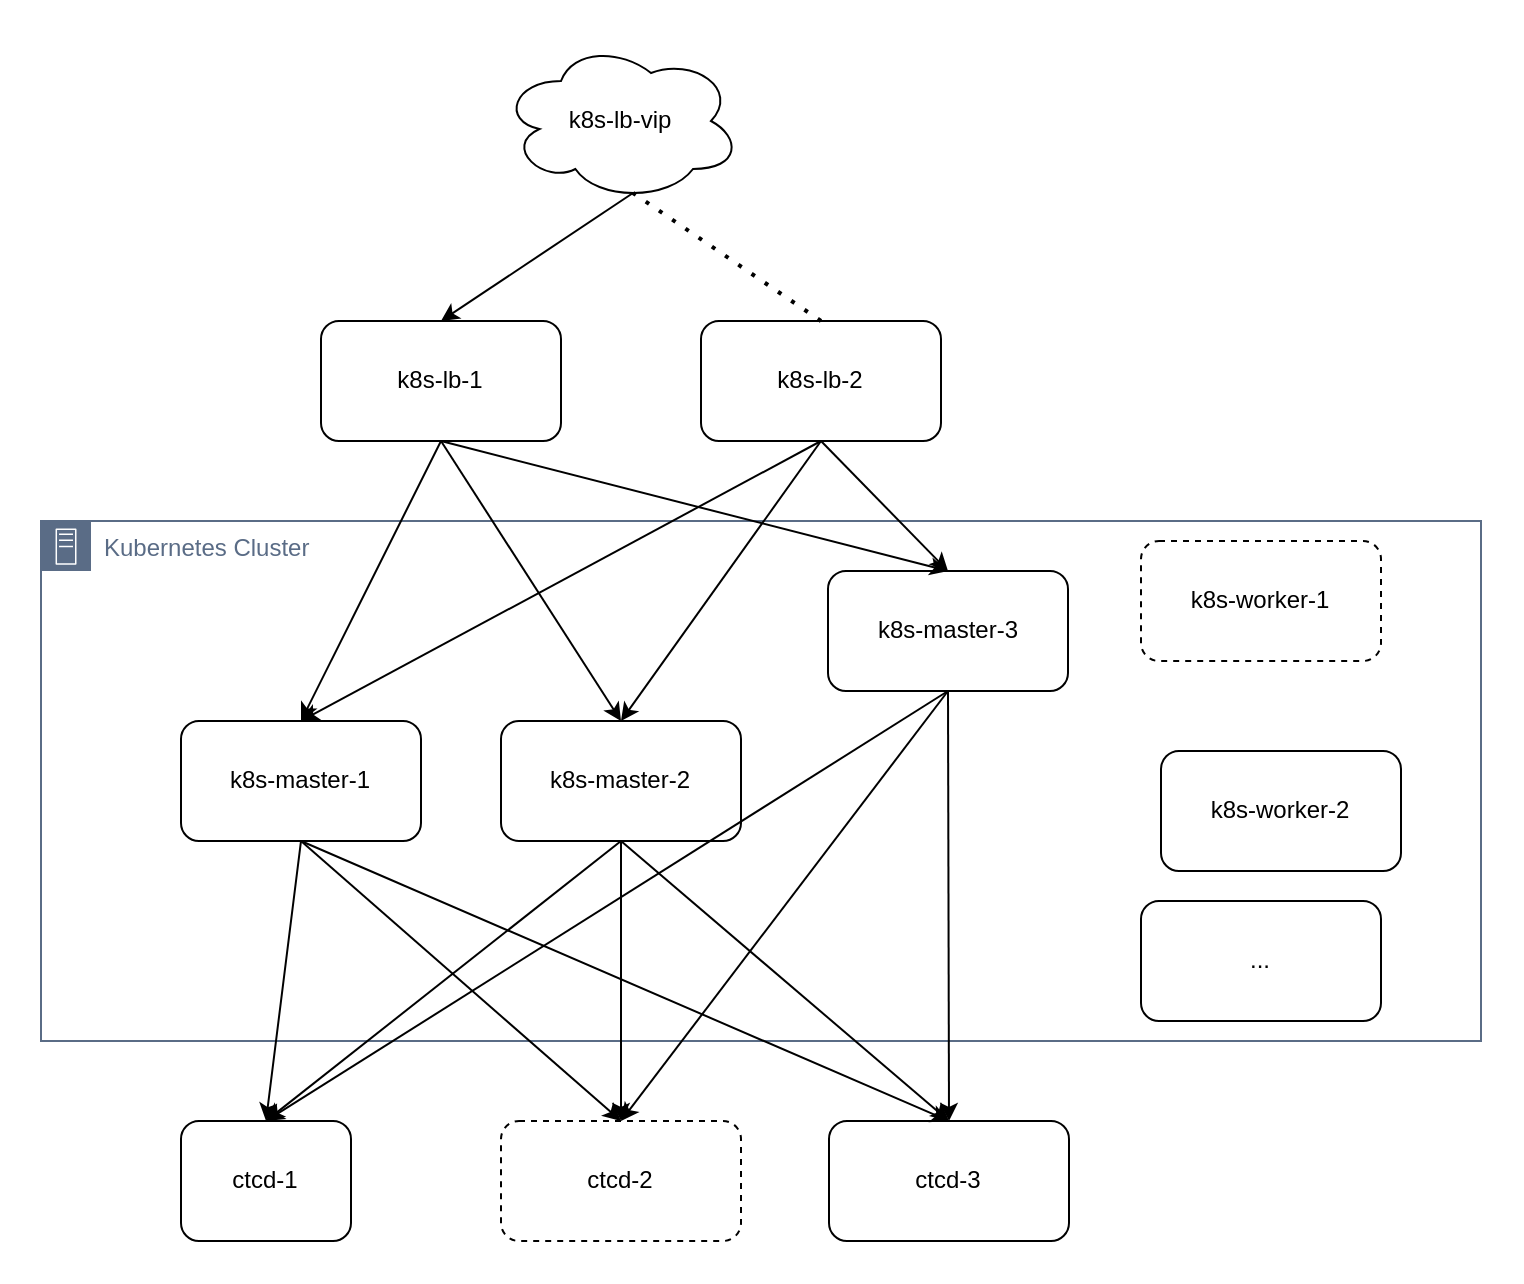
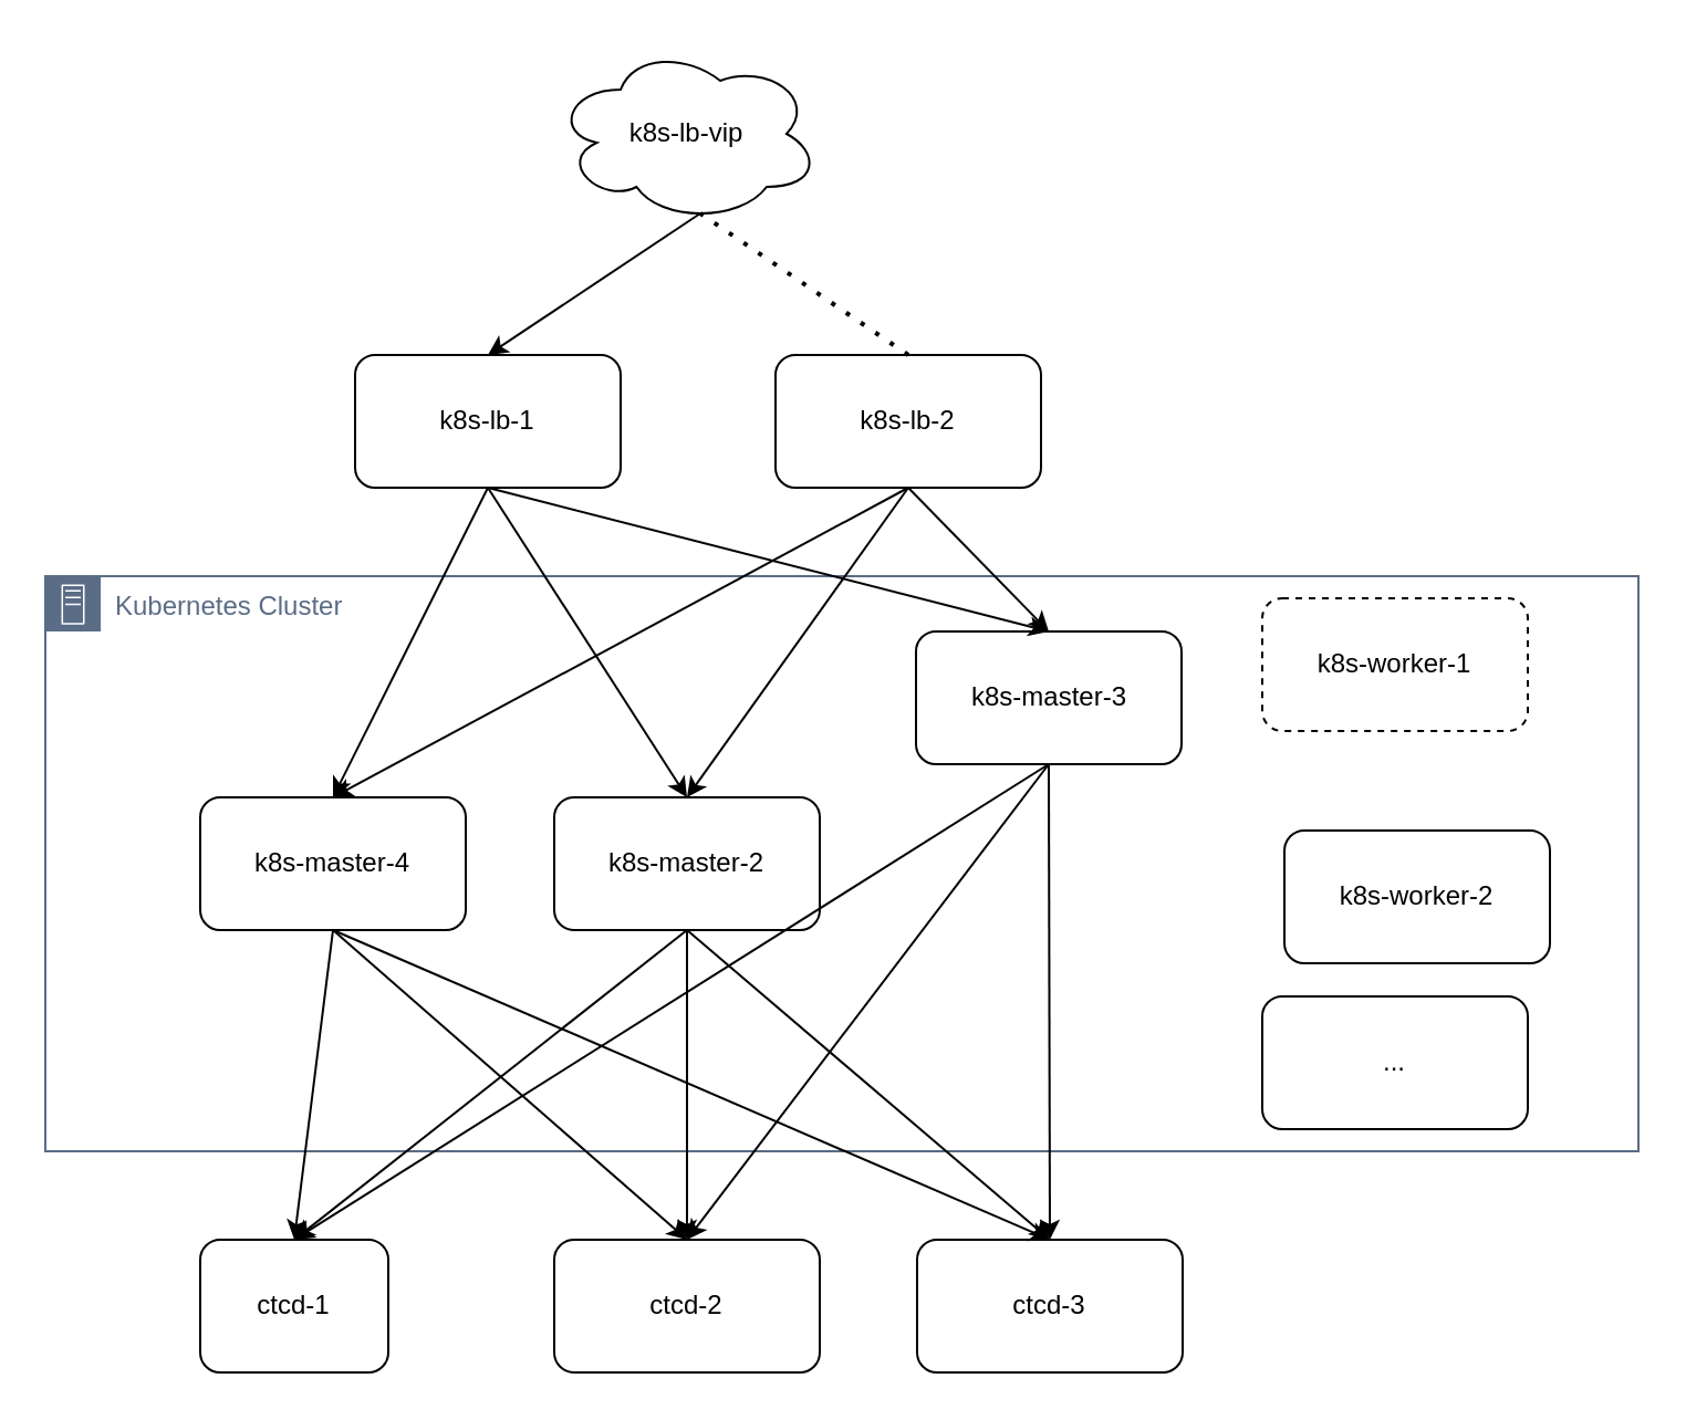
  <mxCell id="0" />
  <mxCell id="1" parent="0" />
  <mxCell id="2" value="Kubernetes Cluster" style="points=[[0,0],[0.25,0],[0.5,0],[0.75,0],[1,0],[1,0.25],[1,0.5],[1,0.75],[1,1],[0.75,1],[0.5,1],[0.25,1],[0,1],[0,0.75],[0,0.5],[0,0.25]];outlineConnect=0;gradientColor=none;html=1;whiteSpace=wrap;fontSize=12;fontStyle=0;shape=mxgraph.aws4.group;grIcon=mxgraph.aws4.group_on_premise;strokeColor=#5A6C86;fillColor=none;verticalAlign=top;align=left;spacingLeft=30;fontColor=#5A6C86;dashed=0;" parent="1" vertex="1"><mxGeometry x="20" y="260" width="720" height="260" as="geometry" /></mxCell>
  <mxCell id="3" value="k8s-lb-1" style="rounded=1;whiteSpace=wrap;html=1;" parent="1" vertex="1"><mxGeometry x="160" y="160" width="120" height="60" as="geometry" /></mxCell>
  <mxCell id="4" value="k8s-master-2" style="rounded=1;whiteSpace=wrap;html=1;" parent="1" vertex="1"><mxGeometry x="250" y="360" width="120" height="60" as="geometry" /></mxCell>
  <mxCell id="5" value="k8s-master-3" style="rounded=1;whiteSpace=wrap;html=1;" parent="1" vertex="1"><mxGeometry x="413.5" y="285" width="120" height="60" as="geometry" /></mxCell>
- <mxCell id="6" value="k8s-master-1" style="rounded=1;whiteSpace=wrap;html=1;" parent="1" vertex="1"><mxGeometry x="90" y="360" width="120" height="60" as="geometry" /></mxCell>
+ <mxCell id="6" value="k8s-master-4" style="rounded=1;whiteSpace=wrap;html=1;" parent="1" vertex="1"><mxGeometry x="90" y="360" width="120" height="60" as="geometry" /></mxCell>
  <mxCell id="7" value="k8s-lb-2" style="rounded=1;whiteSpace=wrap;html=1;" parent="1" vertex="1"><mxGeometry x="350" y="160" width="120" height="60" as="geometry" /></mxCell>
  <mxCell id="8" value="ctcd-1" style="rounded=1;whiteSpace=wrap;html=1;" parent="1" vertex="1"><mxGeometry x="90" y="560" width="85" height="60" as="geometry" /></mxCell>
- <mxCell id="9" value="ctcd-2" style="rounded=1;whiteSpace=wrap;html=1;dashed=1;" parent="1" vertex="1"><mxGeometry x="250" y="560" width="120" height="60" as="geometry" /></mxCell>
+ <mxCell id="9" value="ctcd-2" style="rounded=1;whiteSpace=wrap;html=1;" parent="1" vertex="1"><mxGeometry x="250" y="560" width="120" height="60" as="geometry" /></mxCell>
  <mxCell id="10" value="ctcd-3" style="rounded=1;whiteSpace=wrap;html=1;" parent="1" vertex="1"><mxGeometry x="414" y="560" width="120" height="60" as="geometry" /></mxCell>
  <mxCell id="11" value="" style="endArrow=classic;html=1;exitX=0.5;exitY=1;exitDx=0;exitDy=0;entryX=0.5;entryY=0;entryDx=0;entryDy=0;" parent="1" source="6" target="8" edge="1"><mxGeometry width="50" height="50" relative="1" as="geometry"><mxPoint x="390" y="500" as="sourcePoint" /><mxPoint x="440" y="450" as="targetPoint" /></mxGeometry></mxCell>
  <mxCell id="12" value="" style="endArrow=classic;html=1;entryX=0.5;entryY=0;entryDx=0;entryDy=0;" parent="1" target="10" edge="1"><mxGeometry width="50" height="50" relative="1" as="geometry"><mxPoint x="150" y="420" as="sourcePoint" /><mxPoint x="440" y="450" as="targetPoint" /></mxGeometry></mxCell>
  <mxCell id="13" value="" style="endArrow=classic;html=1;entryX=0.5;entryY=0;entryDx=0;entryDy=0;exitX=0.5;exitY=1;exitDx=0;exitDy=0;" parent="1" source="6" target="9" edge="1"><mxGeometry width="50" height="50" relative="1" as="geometry"><mxPoint x="390" y="500" as="sourcePoint" /><mxPoint x="440" y="450" as="targetPoint" /></mxGeometry></mxCell>
  <mxCell id="14" value="" style="endArrow=classic;html=1;entryX=0.5;entryY=0;entryDx=0;entryDy=0;exitX=0.5;exitY=1;exitDx=0;exitDy=0;" parent="1" source="4" target="8" edge="1"><mxGeometry width="50" height="50" relative="1" as="geometry"><mxPoint x="390" y="500" as="sourcePoint" /><mxPoint x="440" y="450" as="targetPoint" /></mxGeometry></mxCell>
  <mxCell id="15" value="" style="endArrow=classic;html=1;entryX=0.5;entryY=0;entryDx=0;entryDy=0;exitX=0.5;exitY=1;exitDx=0;exitDy=0;" parent="1" source="4" target="9" edge="1"><mxGeometry width="50" height="50" relative="1" as="geometry"><mxPoint x="390" y="500" as="sourcePoint" /><mxPoint x="440" y="450" as="targetPoint" /></mxGeometry></mxCell>
  <mxCell id="16" value="" style="endArrow=classic;html=1;entryX=0.5;entryY=0;entryDx=0;entryDy=0;exitX=0.5;exitY=1;exitDx=0;exitDy=0;" parent="1" source="5" target="9" edge="1"><mxGeometry width="50" height="50" relative="1" as="geometry"><mxPoint x="390" y="500" as="sourcePoint" /><mxPoint x="440" y="450" as="targetPoint" /></mxGeometry></mxCell>
  <mxCell id="17" value="" style="endArrow=classic;html=1;entryX=0.5;entryY=0;entryDx=0;entryDy=0;exitX=0.5;exitY=1;exitDx=0;exitDy=0;" parent="1" source="4" target="10" edge="1"><mxGeometry width="50" height="50" relative="1" as="geometry"><mxPoint x="390" y="500" as="sourcePoint" /><mxPoint x="440" y="450" as="targetPoint" /></mxGeometry></mxCell>
  <mxCell id="18" value="" style="endArrow=classic;html=1;entryX=0.5;entryY=0;entryDx=0;entryDy=0;exitX=0.5;exitY=1;exitDx=0;exitDy=0;" parent="1" source="5" target="10" edge="1"><mxGeometry width="50" height="50" relative="1" as="geometry"><mxPoint x="390" y="500" as="sourcePoint" /><mxPoint x="440" y="450" as="targetPoint" /></mxGeometry></mxCell>
  <mxCell id="19" value="" style="endArrow=classic;html=1;entryX=0.5;entryY=0;entryDx=0;entryDy=0;exitX=0.5;exitY=1;exitDx=0;exitDy=0;" parent="1" source="5" target="8" edge="1"><mxGeometry width="50" height="50" relative="1" as="geometry"><mxPoint x="390" y="500" as="sourcePoint" /><mxPoint x="440" y="450" as="targetPoint" /></mxGeometry></mxCell>
  <mxCell id="20" value="" style="endArrow=classic;html=1;entryX=0.5;entryY=0;entryDx=0;entryDy=0;exitX=0.5;exitY=1;exitDx=0;exitDy=0;" parent="1" source="3" target="6" edge="1"><mxGeometry width="50" height="50" relative="1" as="geometry"><mxPoint x="390" y="500" as="sourcePoint" /><mxPoint x="440" y="450" as="targetPoint" /></mxGeometry></mxCell>
  <mxCell id="21" value="" style="endArrow=classic;html=1;exitX=0.5;exitY=1;exitDx=0;exitDy=0;" parent="1" source="7" edge="1"><mxGeometry width="50" height="50" relative="1" as="geometry"><mxPoint x="390" y="500" as="sourcePoint" /><mxPoint x="150" y="360" as="targetPoint" /></mxGeometry></mxCell>
  <mxCell id="22" value="" style="endArrow=classic;html=1;entryX=0.5;entryY=0;entryDx=0;entryDy=0;exitX=0.5;exitY=1;exitDx=0;exitDy=0;" parent="1" source="3" target="5" edge="1"><mxGeometry width="50" height="50" relative="1" as="geometry"><mxPoint x="390" y="500" as="sourcePoint" /><mxPoint x="440" y="450" as="targetPoint" /></mxGeometry></mxCell>
  <mxCell id="23" value="" style="endArrow=classic;html=1;entryX=0.5;entryY=0;entryDx=0;entryDy=0;exitX=0.5;exitY=1;exitDx=0;exitDy=0;" parent="1" source="7" target="4" edge="1"><mxGeometry width="50" height="50" relative="1" as="geometry"><mxPoint x="390" y="500" as="sourcePoint" /><mxPoint x="440" y="450" as="targetPoint" /></mxGeometry></mxCell>
  <mxCell id="24" value="" style="endArrow=classic;html=1;entryX=0.5;entryY=0;entryDx=0;entryDy=0;exitX=0.5;exitY=1;exitDx=0;exitDy=0;" parent="1" source="3" target="4" edge="1"><mxGeometry width="50" height="50" relative="1" as="geometry"><mxPoint x="390" y="500" as="sourcePoint" /><mxPoint x="440" y="450" as="targetPoint" /></mxGeometry></mxCell>
  <mxCell id="25" value="" style="endArrow=classic;html=1;entryX=0.5;entryY=0;entryDx=0;entryDy=0;exitX=0.5;exitY=1;exitDx=0;exitDy=0;" parent="1" source="7" target="5" edge="1"><mxGeometry width="50" height="50" relative="1" as="geometry"><mxPoint x="390" y="500" as="sourcePoint" /><mxPoint x="440" y="450" as="targetPoint" /></mxGeometry></mxCell>
  <mxCell id="26" value="k8s-worker-1" style="rounded=1;whiteSpace=wrap;html=1;dashed=1;" parent="1" vertex="1"><mxGeometry x="570" y="270" width="120" height="60" as="geometry" /></mxCell>
  <mxCell id="27" value="k8s-worker-2" style="rounded=1;whiteSpace=wrap;html=1;" parent="1" vertex="1"><mxGeometry x="580" y="375" width="120" height="60" as="geometry" /></mxCell>
  <mxCell id="28" value="..." style="rounded=1;whiteSpace=wrap;html=1;" parent="1" vertex="1"><mxGeometry x="570" y="450" width="120" height="60" as="geometry" /></mxCell>
  <mxCell id="29" value="k8s-lb-vip" style="ellipse;shape=cloud;whiteSpace=wrap;html=1;" parent="1" vertex="1"><mxGeometry x="250" y="20" width="120" height="80" as="geometry" /></mxCell>
  <mxCell id="30" value="" style="endArrow=classic;html=1;entryX=0.5;entryY=0;entryDx=0;entryDy=0;exitX=0.55;exitY=0.95;exitDx=0;exitDy=0;exitPerimeter=0;" parent="1" source="29" target="3" edge="1"><mxGeometry width="50" height="50" relative="1" as="geometry"><mxPoint x="160" y="100" as="sourcePoint" /><mxPoint x="230" y="100" as="targetPoint" /></mxGeometry></mxCell>
  <mxCell id="31" value="" style="endArrow=none;dashed=1;html=1;dashPattern=1 3;strokeWidth=2;entryX=0.55;entryY=0.95;entryDx=0;entryDy=0;entryPerimeter=0;exitX=0.5;exitY=0;exitDx=0;exitDy=0;" parent="1" source="7" target="29" edge="1"><mxGeometry width="50" height="50" relative="1" as="geometry"><mxPoint x="390" y="460" as="sourcePoint" /><mxPoint x="440" y="410" as="targetPoint" /></mxGeometry></mxCell>
